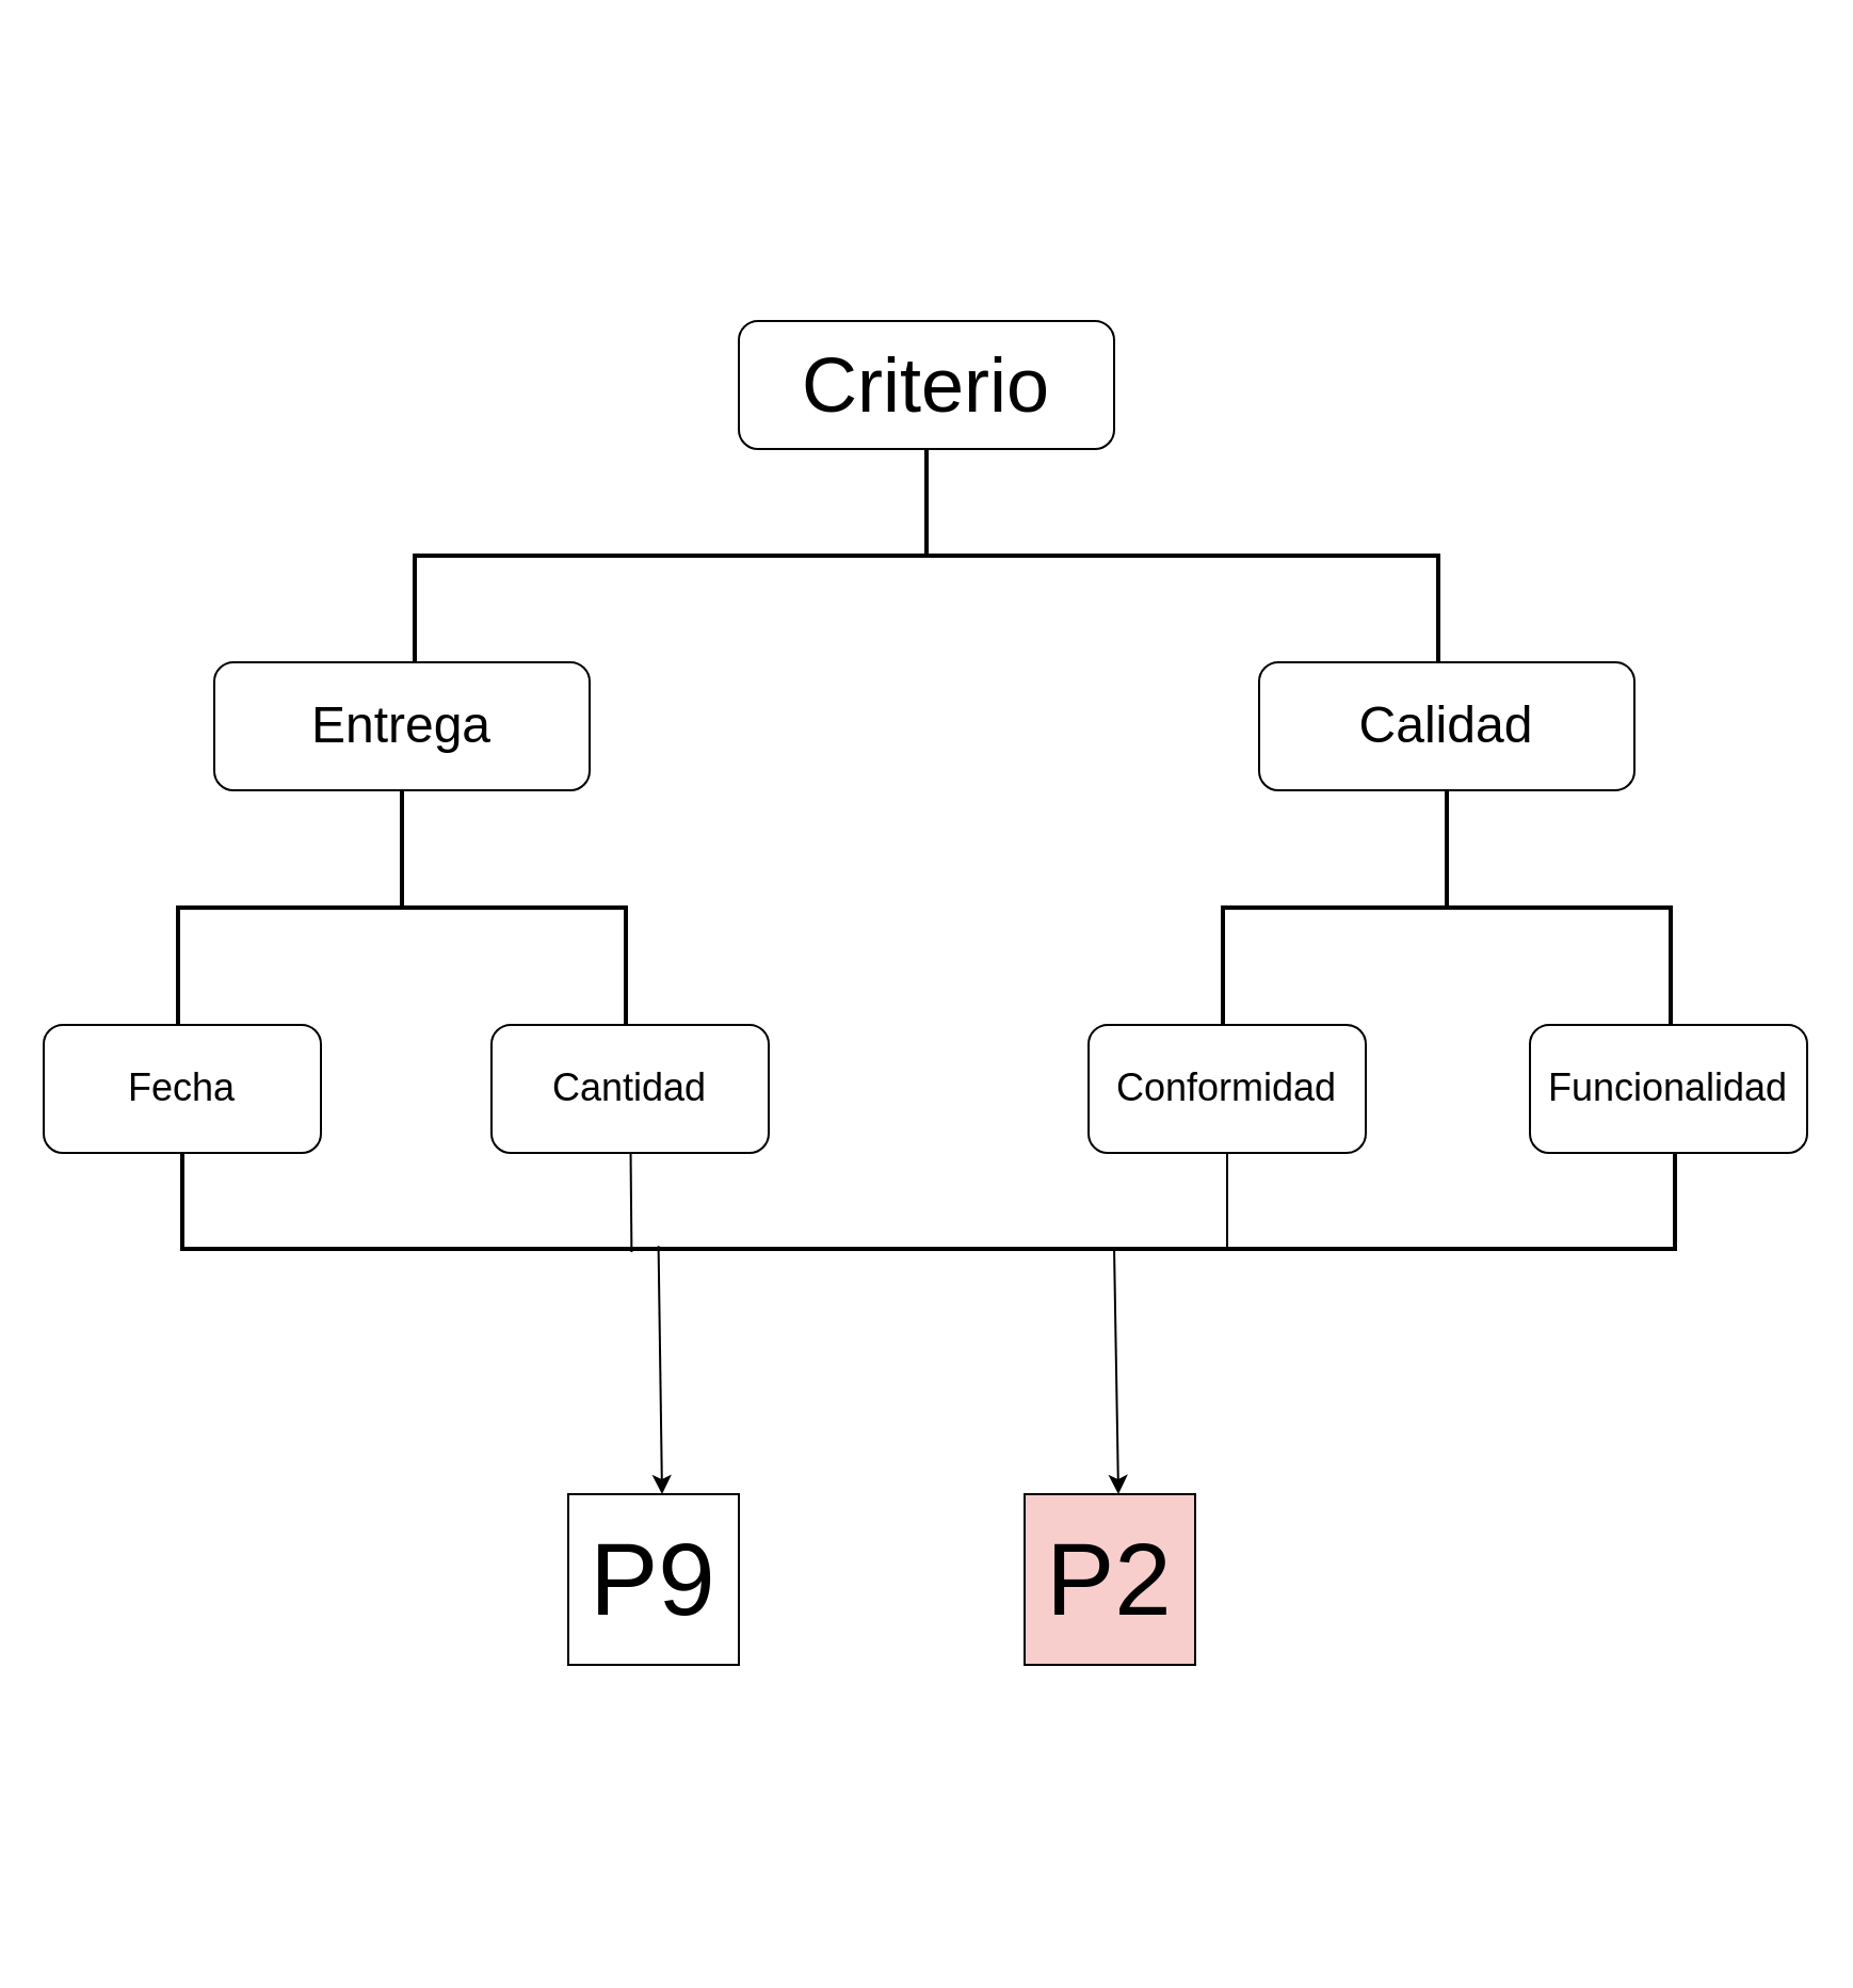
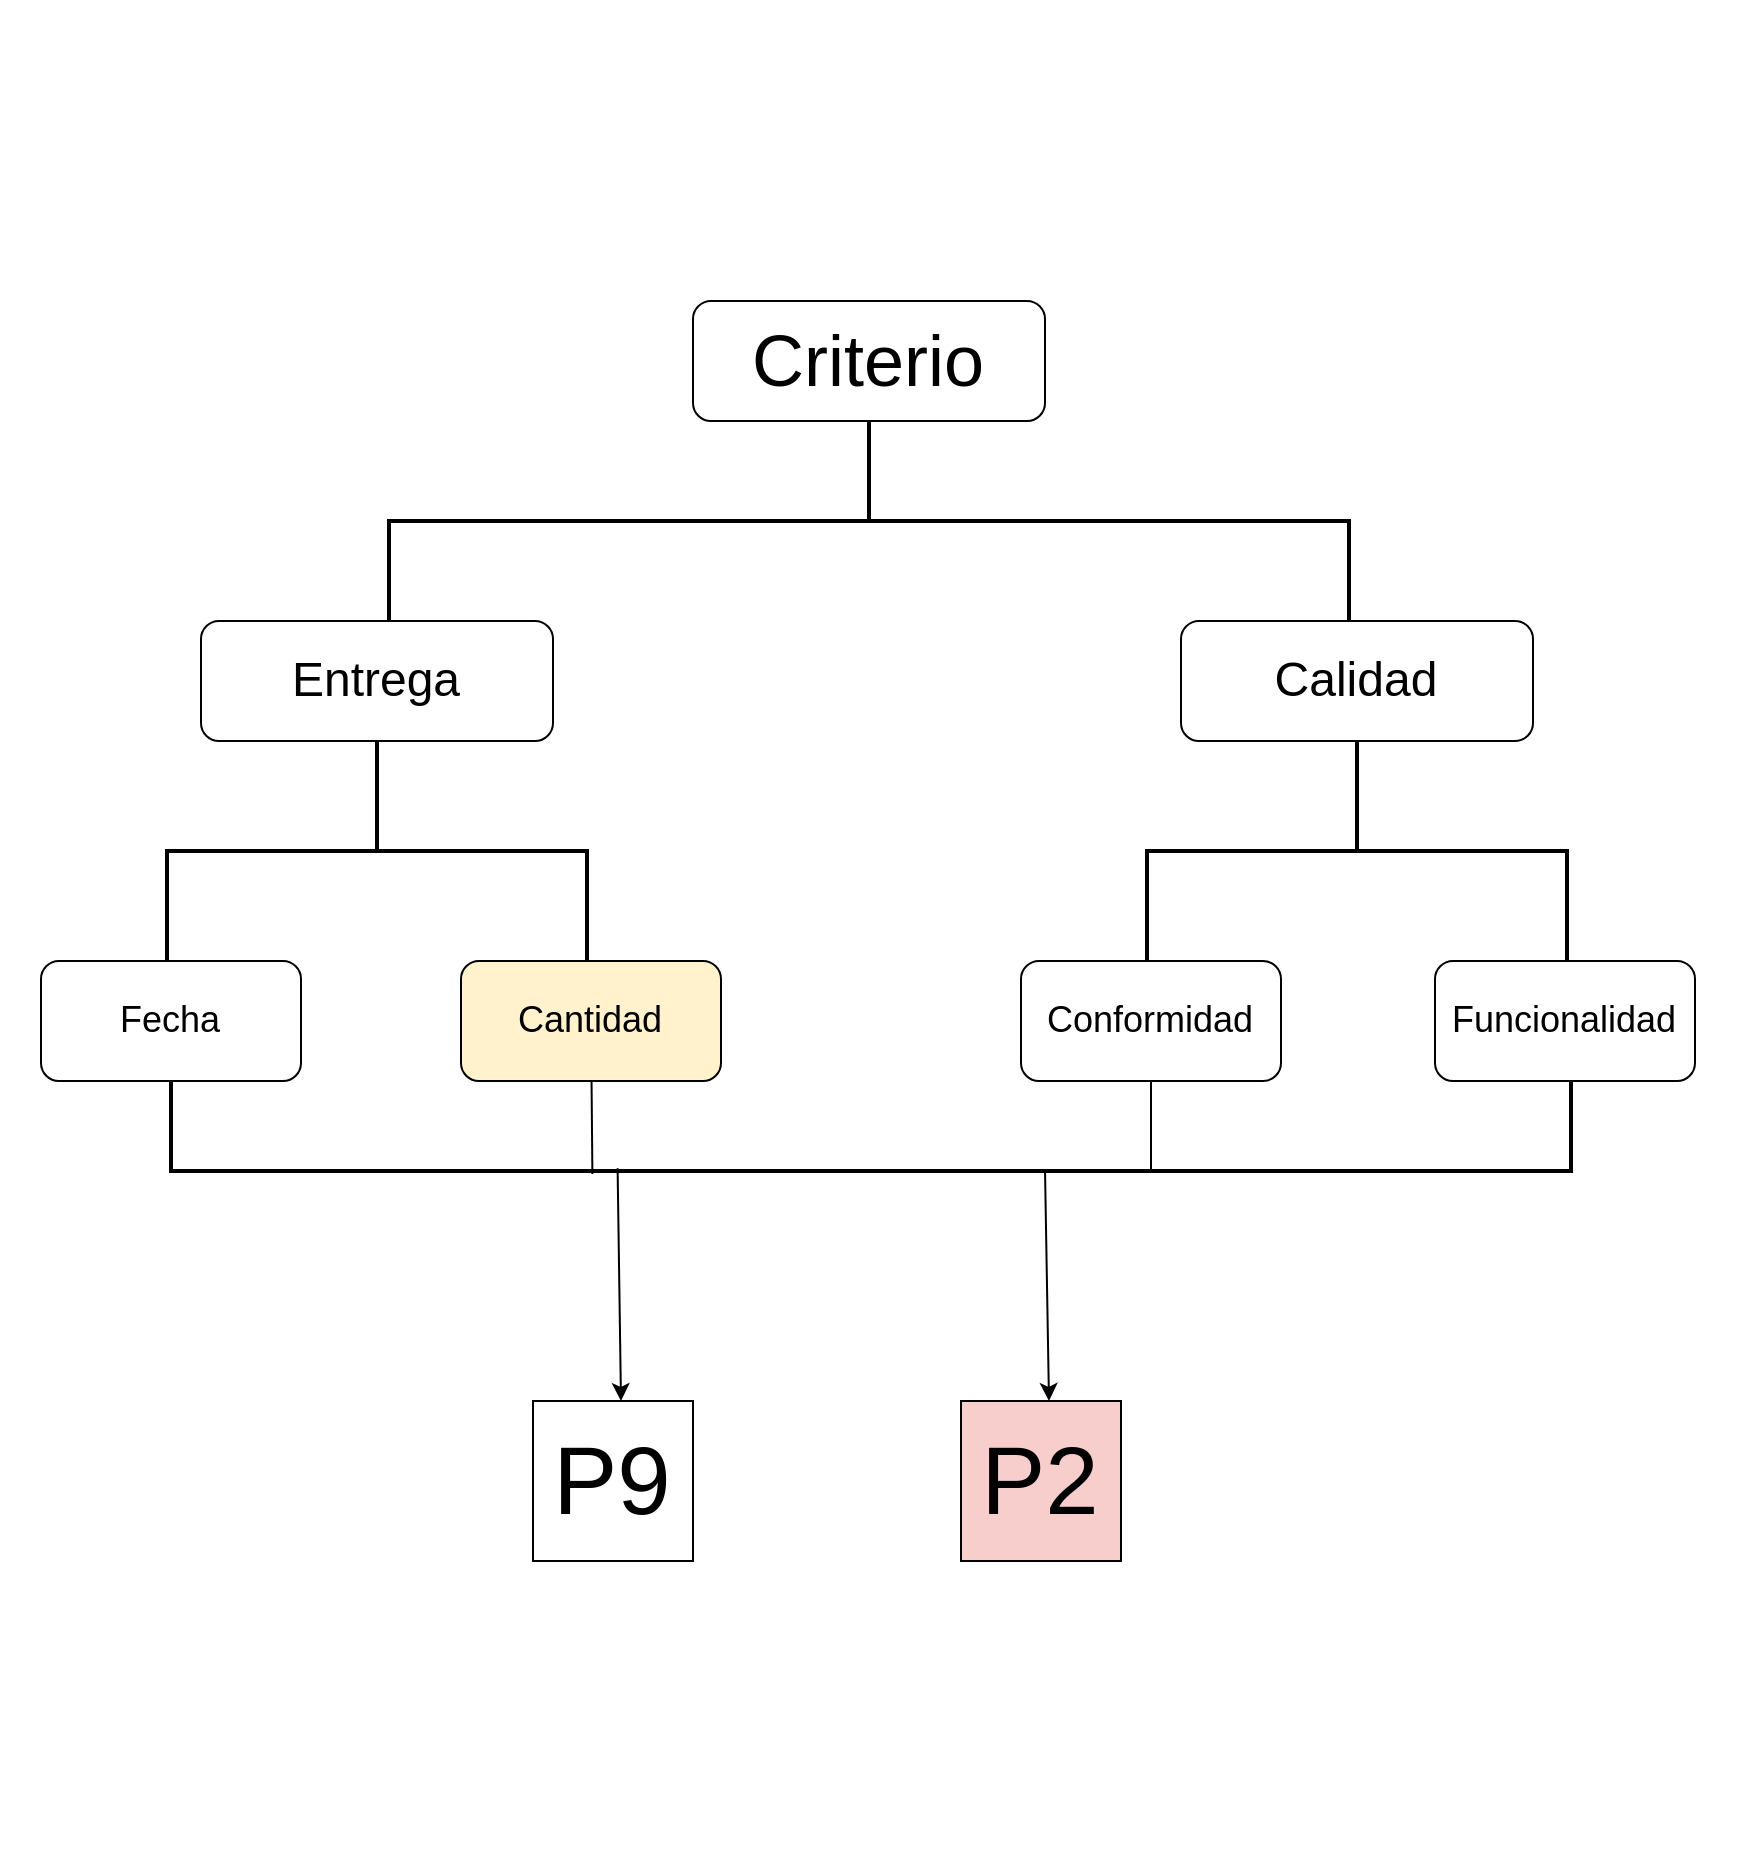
  <mxCell id="0" />
  <mxCell id="1" parent="0" />
  <mxCell id="2" value="" style="strokeWidth=2;html=1;shape=mxgraph.flowchart.annotation_1;align=left;pointerEvents=1;rotation=-90;" vertex="1" parent="1"><mxGeometry x="410" y="210" width="50" height="700" as="geometry" /></mxCell>
  <mxCell id="3" value="" style="strokeWidth=2;html=1;shape=mxgraph.flowchart.annotation_2;align=left;labelPosition=right;pointerEvents=1;rotation=90;" vertex="1" parent="1"><mxGeometry x="379" y="20" width="110" height="480" as="geometry" /></mxCell>
  <mxCell id="4" value="&lt;font style=&quot;font-size: 36px;&quot;&gt;Criterio&lt;/font&gt;" style="rounded=1;whiteSpace=wrap;html=1;" vertex="1" parent="1"><mxGeometry x="346" y="150" width="176" height="60" as="geometry" /></mxCell>
  <mxCell id="5" value="&lt;font style=&quot;font-size: 24px;&quot;&gt;Entrega&lt;/font&gt;" style="rounded=1;whiteSpace=wrap;html=1;" vertex="1" parent="1"><mxGeometry x="100" y="310" width="176" height="60" as="geometry" /></mxCell>
  <mxCell id="6" value="&lt;font style=&quot;font-size: 24px;&quot;&gt;Calidad&lt;/font&gt;" style="rounded=1;whiteSpace=wrap;html=1;" vertex="1" parent="1"><mxGeometry x="590" y="310" width="176" height="60" as="geometry" /></mxCell>
  <mxCell id="7" value="" style="strokeWidth=2;html=1;shape=mxgraph.flowchart.annotation_2;align=left;labelPosition=right;pointerEvents=1;rotation=90;" vertex="1" parent="1"><mxGeometry x="133" y="320" width="110" height="210" as="geometry" /></mxCell>
  <mxCell id="8" value="&lt;font style=&quot;font-size: 18px;&quot;&gt;Fecha&lt;/font&gt;" style="rounded=1;whiteSpace=wrap;html=1;" vertex="1" parent="1"><mxGeometry y="480" width="130" height="60" as="geometry" x="20" /></mxCell>
- <mxCell id="9" value="&lt;font style=&quot;font-size: 18px;&quot;&gt;Cantidad&lt;/font&gt;" style="rounded=1;whiteSpace=wrap;html=1;" vertex="1" parent="1"><mxGeometry x="230" y="480" width="130" height="60" as="geometry" /></mxCell>
+ <mxCell id="9" value="&lt;font style=&quot;font-size: 18px;&quot;&gt;Cantidad&lt;/font&gt;" style="rounded=1;whiteSpace=wrap;html=1;fillColor=#fff2cc;" vertex="1" parent="1"><mxGeometry x="230" y="480" width="130" height="60" as="geometry" /></mxCell>
  <mxCell id="10" value="" style="strokeWidth=2;html=1;shape=mxgraph.flowchart.annotation_2;align=left;labelPosition=right;pointerEvents=1;rotation=90;" vertex="1" parent="1"><mxGeometry x="623" y="320" width="110" height="210" as="geometry" /></mxCell>
  <mxCell id="11" value="&lt;font style=&quot;font-size: 18px;&quot;&gt;Conformidad&lt;/font&gt;&lt;span style=&quot;font-family: monospace; font-size: 0px; text-align: start; text-wrap-mode: nowrap;&quot;&gt;%3CmxGraphModel%3E%3Croot%3E%3CmxCell%20id%3D%220%22%2F%3E%3CmxCell%20id%3D%221%22%20parent%3D%220%22%2F%3E%3CmxCell%20id%3D%222%22%20value%3D%22%26lt%3Bfont%20style%3D%26quot%3Bfont-size%3A%2018px%3B%26quot%3B%26gt%3BFecha%26lt%3B%2Ffont%26gt%3B%22%20style%3D%22rounded%3D1%3BwhiteSpace%3Dwrap%3Bhtml%3D1%3B%22%20vertex%3D%221%22%20parent%3D%221%22%3E%3CmxGeometry%20y%3D%22360%22%20width%3D%22130%22%20height%3D%2260%22%20as%3D%22geometry%22%2F%3E%3C%2FmxCell%3E%3C%2Froot%3E%3C%2FmxGraphModel%3E&lt;/span&gt;" style="rounded=1;whiteSpace=wrap;html=1;" vertex="1" parent="1"><mxGeometry x="510" y="480" width="130" height="60" as="geometry" /></mxCell>
  <mxCell id="12" value="&lt;font style=&quot;font-size: 18px;&quot;&gt;Funcionalidad&lt;/font&gt;" style="rounded=1;whiteSpace=wrap;html=1;" vertex="1" parent="1"><mxGeometry x="717" y="480" width="130" height="60" as="geometry" /></mxCell>
  <mxCell id="13" value="" style="endArrow=none;html=1;exitX=-0.03;exitY=0.301;exitDx=0;exitDy=0;exitPerimeter=0;" edge="1" parent="1" source="2" target="9"><mxGeometry width="50" height="50" relative="1" as="geometry"><mxPoint x="300" y="590" as="sourcePoint" /><mxPoint x="330" y="535" as="targetPoint" /></mxGeometry></mxCell>
  <mxCell id="14" value="" style="endArrow=none;html=1;entryX=0.5;entryY=1;entryDx=0;entryDy=0;" edge="1" parent="1" target="11"><mxGeometry width="50" height="50" relative="1" as="geometry"><mxPoint x="575" y="584" as="sourcePoint" /><mxPoint x="305" y="550" as="targetPoint" /></mxGeometry></mxCell>
  <mxCell id="15" value="" style="endArrow=classic;html=1;exitX=0.027;exitY=0.319;exitDx=0;exitDy=0;exitPerimeter=0;" edge="1" parent="1" source="2"><mxGeometry width="50" height="50" relative="1" as="geometry"><mxPoint x="310" y="590" as="sourcePoint" /><mxPoint x="310" y="700" as="targetPoint" /></mxGeometry></mxCell>
  <mxCell id="16" value="&lt;font style=&quot;font-size: 48px;&quot;&gt;P9&lt;/font&gt;" style="whiteSpace=wrap;html=1;aspect=fixed;" vertex="1" parent="1"><mxGeometry x="266" y="700" width="80" height="80" as="geometry" /></mxCell>
  <mxCell id="17" value="" style="endArrow=classic;html=1;exitX=0.027;exitY=0.319;exitDx=0;exitDy=0;exitPerimeter=0;" edge="1" parent="1"><mxGeometry width="50" height="50" relative="1" as="geometry"><mxPoint x="522" y="584" as="sourcePoint" /><mxPoint x="524" y="700" as="targetPoint" /></mxGeometry></mxCell>
  <mxCell id="18" value="&lt;font style=&quot;font-size: 48px;&quot;&gt;P2&lt;/font&gt;" style="whiteSpace=wrap;html=1;aspect=fixed;fillColor=#f8cecc;" vertex="1" parent="1"><mxGeometry x="480" y="700" width="80" height="80" as="geometry" /></mxCell>
